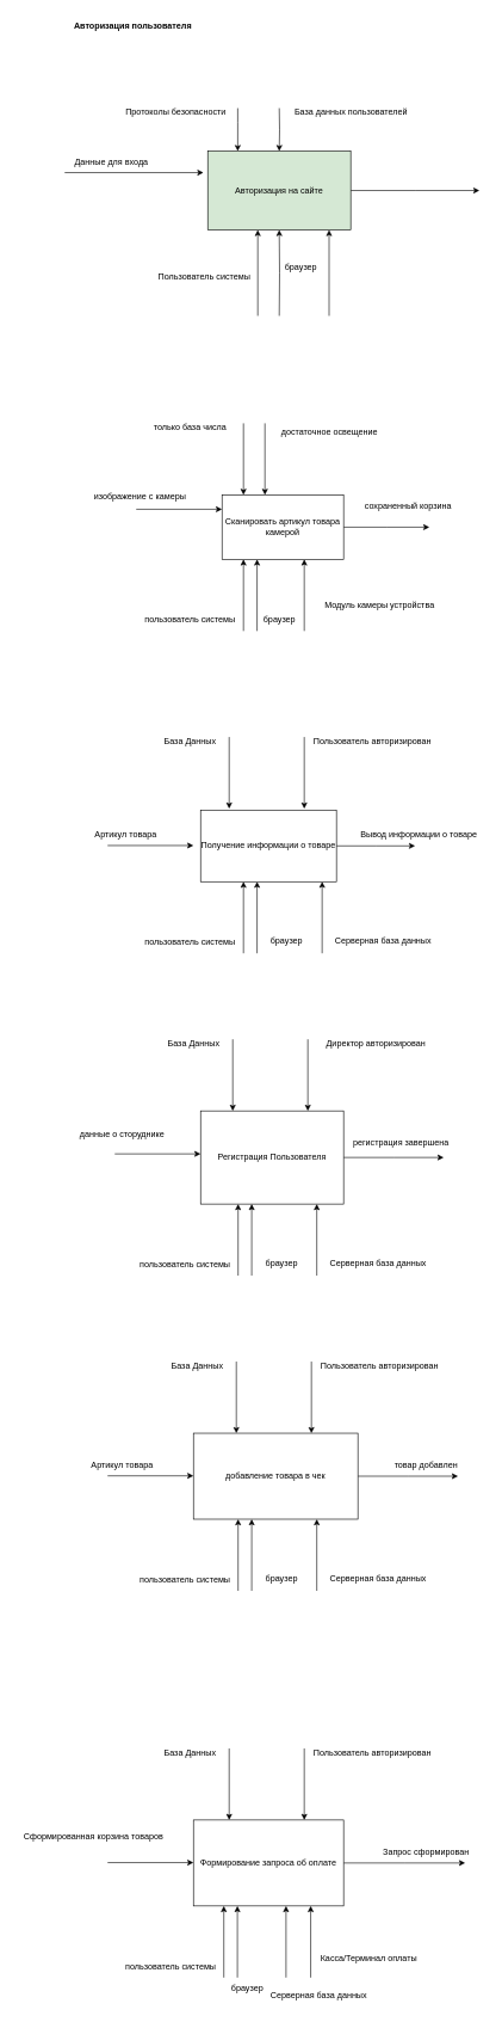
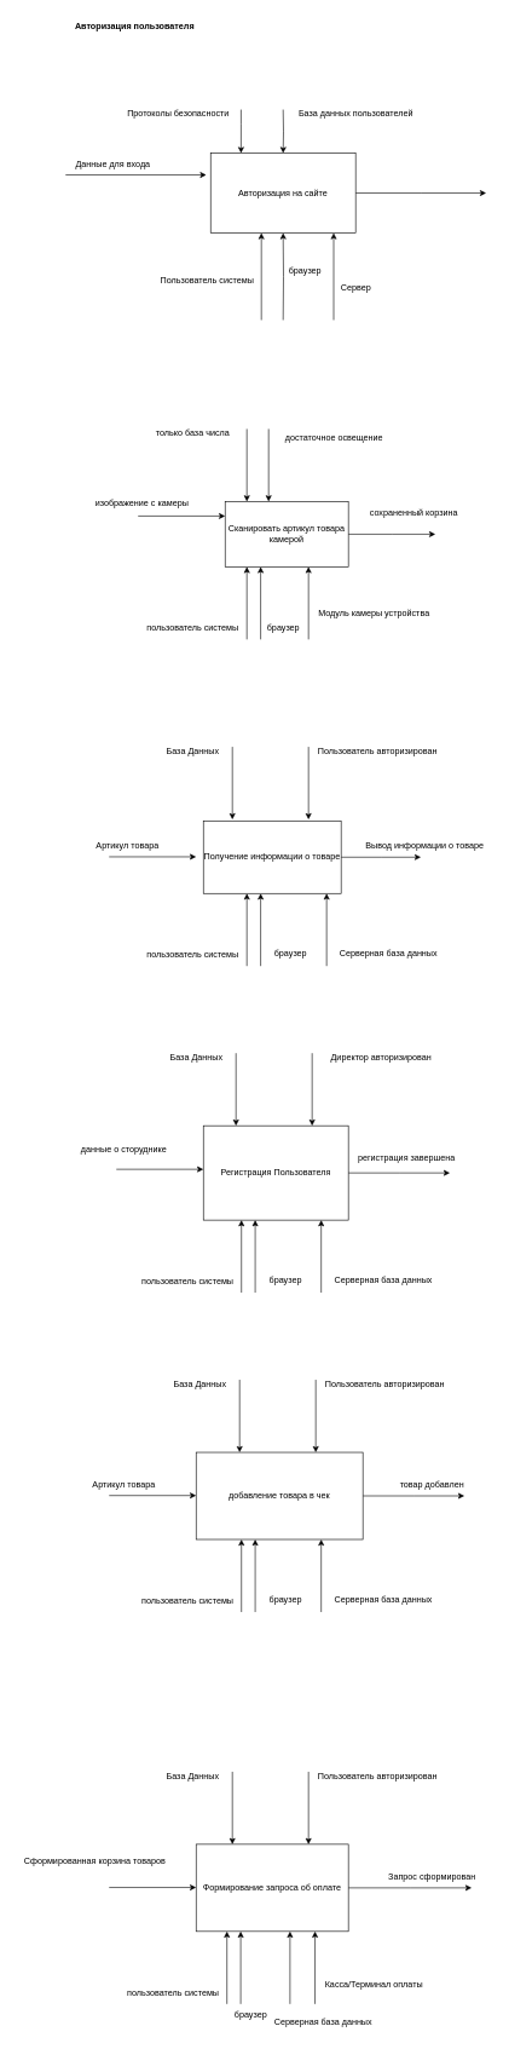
  <mxCell id="0" />
  <mxCell id="1" parent="0" />
  <mxCell id="2" value="Авторизация пользователя" style="text;html=1;align=center;verticalAlign=middle;resizable=0;points=[];autosize=1;strokeColor=none;fillColor=none;fontStyle=1" vertex="1" parent="1"><mxGeometry x="90" y="20" width="190" height="30" as="geometry" /></mxCell>
  <mxCell id="3" style="edgeStyle=orthogonalEdgeStyle;rounded=0;orthogonalLoop=1;jettySize=auto;html=1;" edge="1" parent="1" target="6"><mxGeometry relative="1" as="geometry"><mxPoint x="390" y="150" as="sourcePoint" /></mxGeometry></mxCell>
  <mxCell id="4" style="edgeStyle=orthogonalEdgeStyle;rounded=0;orthogonalLoop=1;jettySize=auto;html=1;" edge="1" parent="1" source="6"><mxGeometry relative="1" as="geometry"><mxPoint x="670" y="265" as="targetPoint" /></mxGeometry></mxCell>
  <mxCell id="5" style="edgeStyle=orthogonalEdgeStyle;rounded=0;orthogonalLoop=1;jettySize=auto;html=1;" edge="1" parent="1" target="6"><mxGeometry relative="1" as="geometry"><mxPoint x="390" y="440" as="sourcePoint" /></mxGeometry></mxCell>
- <mxCell id="6" value="Авторизация на сайте" style="rounded=0;whiteSpace=wrap;html=1;fillColor=#d5e8d4;" vertex="1" parent="1"><mxGeometry x="290" y="210" width="200" height="110" as="geometry" /></mxCell>
+ <mxCell id="6" value="Авторизация на сайте" style="rounded=0;whiteSpace=wrap;html=1;" vertex="1" parent="1"><mxGeometry x="290" y="210" width="200" height="110" as="geometry" /></mxCell>
  <mxCell id="7" value="" style="endArrow=classic;html=1;rounded=0;entryX=-0.03;entryY=0.273;entryDx=0;entryDy=0;entryPerimeter=0;" edge="1" parent="1" target="6"><mxGeometry width="50" height="50" relative="1" as="geometry"><mxPoint x="90" y="240" as="sourcePoint" /><mxPoint x="430" y="190" as="targetPoint" /></mxGeometry></mxCell>
  <mxCell id="8" value="Данные для входа" style="text;html=1;align=center;verticalAlign=middle;resizable=0;points=[];autosize=1;strokeColor=none;fillColor=none;" vertex="1" parent="1"><mxGeometry x="90" y="210" width="130" height="30" as="geometry" /></mxCell>
  <mxCell id="9" value="База данных пользователей" style="text;html=1;align=center;verticalAlign=middle;resizable=0;points=[];autosize=1;strokeColor=none;fillColor=none;" vertex="1" parent="1"><mxGeometry x="400" y="140" width="180" height="30" as="geometry" /></mxCell>
  <mxCell id="10" value="Пользователь системы" style="text;html=1;align=center;verticalAlign=middle;resizable=0;points=[];autosize=1;strokeColor=none;fillColor=none;" vertex="1" parent="1"><mxGeometry x="210" y="370" width="150" height="30" as="geometry" /></mxCell>
  <mxCell id="11" value="браузер" style="text;html=1;align=center;verticalAlign=middle;resizable=0;points=[];autosize=1;strokeColor=none;fillColor=none;" vertex="1" parent="1"><mxGeometry x="385" y="358" width="70" height="30" as="geometry" /></mxCell>
  <mxCell id="12" style="edgeStyle=orthogonalEdgeStyle;rounded=0;orthogonalLoop=1;jettySize=auto;html=1;" edge="1" parent="1" source="13"><mxGeometry relative="1" as="geometry"><mxPoint x="600" y="735" as="targetPoint" /></mxGeometry></mxCell>
  <mxCell id="13" value="Сканировать артикул товара камерой" style="rounded=0;whiteSpace=wrap;html=1;" vertex="1" parent="1"><mxGeometry x="310" y="690" width="170" height="90" as="geometry" /></mxCell>
  <mxCell id="14" value="" style="endArrow=classic;html=1;rounded=0;" edge="1" parent="1"><mxGeometry width="50" height="50" relative="1" as="geometry"><mxPoint x="340" y="880" as="sourcePoint" /><mxPoint x="340" y="780" as="targetPoint" /></mxGeometry></mxCell>
  <mxCell id="15" value="пользователь системы" style="text;html=1;align=center;verticalAlign=middle;resizable=0;points=[];autosize=1;strokeColor=none;fillColor=none;" vertex="1" parent="1"><mxGeometry x="190" y="850" width="150" height="30" as="geometry" /></mxCell>
  <mxCell id="16" value="" style="endArrow=classic;html=1;rounded=0;" edge="1" parent="1"><mxGeometry width="50" height="50" relative="1" as="geometry"><mxPoint x="359" y="880" as="sourcePoint" /><mxPoint x="359" y="780" as="targetPoint" /></mxGeometry></mxCell>
  <mxCell id="17" value="браузер" style="text;html=1;align=center;verticalAlign=middle;resizable=0;points=[];autosize=1;strokeColor=none;fillColor=none;" vertex="1" parent="1"><mxGeometry x="355" y="850" width="70" height="30" as="geometry" /></mxCell>
  <mxCell id="18" value="" style="endArrow=classic;html=1;rounded=0;" edge="1" parent="1"><mxGeometry width="50" height="50" relative="1" as="geometry"><mxPoint x="425" y="880" as="sourcePoint" /><mxPoint x="425" y="780" as="targetPoint" /></mxGeometry></mxCell>
- <mxCell id="19" value="Модуль камеры устройства" style="text;html=1;align=center;verticalAlign=middle;resizable=0;points=[];autosize=1;strokeColor=none;fillColor=none;" vertex="1" parent="1"><mxGeometry x="440" y="830" width="180" height="30" as="geometry" /></mxCell>
+ <mxCell id="19" value="Модуль камеры устройства" style="text;html=1;align=center;verticalAlign=middle;resizable=0;points=[];autosize=1;strokeColor=none;fillColor=none;" vertex="1" parent="1"><mxGeometry x="425" y="830" width="180" height="30" as="geometry" /></mxCell>
  <mxCell id="20" value="" style="endArrow=classic;html=1;rounded=0;" edge="1" parent="1"><mxGeometry width="50" height="50" relative="1" as="geometry"><mxPoint x="190" y="710" as="sourcePoint" /><mxPoint x="310" y="710" as="targetPoint" /></mxGeometry></mxCell>
  <mxCell id="21" value="изображение с камеры" style="text;html=1;align=center;verticalAlign=middle;resizable=0;points=[];autosize=1;strokeColor=none;fillColor=none;" vertex="1" parent="1"><mxGeometry x="120" y="678" width="150" height="30" as="geometry" /></mxCell>
  <mxCell id="22" value="" style="endArrow=classic;html=1;rounded=0;" edge="1" parent="1"><mxGeometry width="50" height="50" relative="1" as="geometry"><mxPoint x="340" y="590" as="sourcePoint" /><mxPoint x="340" y="690" as="targetPoint" /></mxGeometry></mxCell>
  <mxCell id="23" value="только база числа" style="text;html=1;align=center;verticalAlign=middle;resizable=0;points=[];autosize=1;strokeColor=none;fillColor=none;" vertex="1" parent="1"><mxGeometry x="190" y="580" width="150" height="30" as="geometry" /></mxCell>
  <mxCell id="24" value="" style="endArrow=classic;html=1;rounded=0;" edge="1" parent="1"><mxGeometry width="50" height="50" relative="1" as="geometry"><mxPoint x="370" y="590" as="sourcePoint" /><mxPoint x="370" y="690" as="targetPoint" /></mxGeometry></mxCell>
  <mxCell id="25" value="достаточное освещение" style="text;html=1;align=center;verticalAlign=middle;resizable=0;points=[];autosize=1;strokeColor=none;fillColor=none;" vertex="1" parent="1"><mxGeometry x="380" y="588" width="160" height="30" as="geometry" /></mxCell>
  <mxCell id="26" value="сохраненный корзина" style="text;html=1;align=center;verticalAlign=middle;resizable=0;points=[];autosize=1;strokeColor=none;fillColor=none;" vertex="1" parent="1"><mxGeometry x="500" y="690" width="140" height="30" as="geometry" /></mxCell>
  <mxCell id="27" style="edgeStyle=orthogonalEdgeStyle;rounded=0;orthogonalLoop=1;jettySize=auto;html=1;" edge="1" parent="1" source="28"><mxGeometry relative="1" as="geometry"><mxPoint x="580" y="1180" as="targetPoint" /></mxGeometry></mxCell>
  <mxCell id="28" value="Получение информации о товаре" style="rounded=0;whiteSpace=wrap;html=1;" vertex="1" parent="1"><mxGeometry x="280" y="1130" width="190" height="100" as="geometry" /></mxCell>
  <mxCell id="29" value="" style="endArrow=classic;html=1;rounded=0;" edge="1" parent="1"><mxGeometry width="50" height="50" relative="1" as="geometry"><mxPoint x="340" y="1330" as="sourcePoint" /><mxPoint x="340" y="1230" as="targetPoint" /></mxGeometry></mxCell>
  <mxCell id="30" value="пользователь системы" style="text;html=1;align=center;verticalAlign=middle;resizable=0;points=[];autosize=1;strokeColor=none;fillColor=none;" vertex="1" parent="1"><mxGeometry x="190" y="1300" width="150" height="30" as="geometry" /></mxCell>
  <mxCell id="31" value="" style="endArrow=classic;html=1;rounded=0;" edge="1" parent="1"><mxGeometry width="50" height="50" relative="1" as="geometry"><mxPoint x="359" y="1330" as="sourcePoint" /><mxPoint x="359" y="1230" as="targetPoint" /></mxGeometry></mxCell>
  <mxCell id="32" value="браузер" style="text;html=1;align=center;verticalAlign=middle;resizable=0;points=[];autosize=1;strokeColor=none;fillColor=none;" vertex="1" parent="1"><mxGeometry x="365" y="1298" width="70" height="30" as="geometry" /></mxCell>
  <mxCell id="33" value="" style="endArrow=classic;html=1;rounded=0;" edge="1" parent="1"><mxGeometry width="50" height="50" relative="1" as="geometry"><mxPoint x="150" y="1179.5" as="sourcePoint" /><mxPoint x="270" y="1179.5" as="targetPoint" /></mxGeometry></mxCell>
  <mxCell id="34" value="Артикул товара" style="text;html=1;align=center;verticalAlign=middle;resizable=0;points=[];autosize=1;strokeColor=none;fillColor=none;" vertex="1" parent="1"><mxGeometry x="120" y="1150" width="110" height="30" as="geometry" /></mxCell>
  <mxCell id="35" value="" style="endArrow=classic;html=1;rounded=0;" edge="1" parent="1"><mxGeometry width="50" height="50" relative="1" as="geometry"><mxPoint x="320" y="1028" as="sourcePoint" /><mxPoint x="320" y="1128" as="targetPoint" /></mxGeometry></mxCell>
  <mxCell id="36" value="База Данных" style="text;html=1;align=center;verticalAlign=middle;resizable=0;points=[];autosize=1;strokeColor=none;fillColor=none;" vertex="1" parent="1"><mxGeometry x="215" y="1020" width="100" height="30" as="geometry" /></mxCell>
  <mxCell id="37" value="" style="endArrow=classic;html=1;rounded=0;" edge="1" parent="1"><mxGeometry width="50" height="50" relative="1" as="geometry"><mxPoint x="425" y="1028" as="sourcePoint" /><mxPoint x="425" y="1128" as="targetPoint" /></mxGeometry></mxCell>
  <mxCell id="38" value="Пользователь авторизирован" style="text;html=1;align=center;verticalAlign=middle;resizable=0;points=[];autosize=1;strokeColor=none;fillColor=none;" vertex="1" parent="1"><mxGeometry x="425" y="1020" width="190" height="30" as="geometry" /></mxCell>
  <mxCell id="39" value="" style="endArrow=classic;html=1;rounded=0;" edge="1" parent="1"><mxGeometry width="50" height="50" relative="1" as="geometry"><mxPoint x="450" y="1330" as="sourcePoint" /><mxPoint x="450" y="1230" as="targetPoint" /></mxGeometry></mxCell>
  <mxCell id="40" value="Серверная база данных" style="text;html=1;align=center;verticalAlign=middle;resizable=0;points=[];autosize=1;strokeColor=none;fillColor=none;" vertex="1" parent="1"><mxGeometry x="455" y="1298" width="160" height="30" as="geometry" /></mxCell>
  <mxCell id="41" value="Вывод информации о товаре" style="text;html=1;align=center;verticalAlign=middle;resizable=0;points=[];autosize=1;strokeColor=none;fillColor=none;" vertex="1" parent="1"><mxGeometry x="490" y="1150" width="190" height="30" as="geometry" /></mxCell>
  <mxCell id="42" style="edgeStyle=orthogonalEdgeStyle;rounded=0;orthogonalLoop=1;jettySize=auto;html=1;" edge="1" parent="1" source="43"><mxGeometry relative="1" as="geometry"><mxPoint x="620" y="1615" as="targetPoint" /></mxGeometry></mxCell>
  <mxCell id="43" value="Регистрация Пользователя" style="rounded=0;whiteSpace=wrap;html=1;" vertex="1" parent="1"><mxGeometry x="280" y="1550" width="200" height="130" as="geometry" /></mxCell>
  <mxCell id="44" value="" style="endArrow=classic;html=1;rounded=0;" edge="1" parent="1"><mxGeometry width="50" height="50" relative="1" as="geometry"><mxPoint x="332.5" y="1780" as="sourcePoint" /><mxPoint x="332.5" y="1680" as="targetPoint" /></mxGeometry></mxCell>
  <mxCell id="45" value="пользователь системы" style="text;html=1;align=center;verticalAlign=middle;resizable=0;points=[];autosize=1;strokeColor=none;fillColor=none;" vertex="1" parent="1"><mxGeometry x="182.5" y="1750" width="150" height="30" as="geometry" /></mxCell>
  <mxCell id="46" value="" style="endArrow=classic;html=1;rounded=0;" edge="1" parent="1"><mxGeometry width="50" height="50" relative="1" as="geometry"><mxPoint x="351.5" y="1780" as="sourcePoint" /><mxPoint x="351.5" y="1680" as="targetPoint" /></mxGeometry></mxCell>
  <mxCell id="47" value="браузер" style="text;html=1;align=center;verticalAlign=middle;resizable=0;points=[];autosize=1;strokeColor=none;fillColor=none;" vertex="1" parent="1"><mxGeometry x="357.5" y="1748" width="70" height="30" as="geometry" /></mxCell>
  <mxCell id="48" value="" style="endArrow=classic;html=1;rounded=0;" edge="1" parent="1"><mxGeometry width="50" height="50" relative="1" as="geometry"><mxPoint x="442.5" y="1780" as="sourcePoint" /><mxPoint x="442.5" y="1680" as="targetPoint" /></mxGeometry></mxCell>
  <mxCell id="49" value="Серверная база данных" style="text;html=1;align=center;verticalAlign=middle;resizable=0;points=[];autosize=1;strokeColor=none;fillColor=none;" vertex="1" parent="1"><mxGeometry x="447.5" y="1748" width="160" height="30" as="geometry" /></mxCell>
  <mxCell id="50" value="" style="endArrow=classic;html=1;rounded=0;" edge="1" parent="1"><mxGeometry width="50" height="50" relative="1" as="geometry"><mxPoint x="325" y="1450" as="sourcePoint" /><mxPoint x="325" y="1550" as="targetPoint" /></mxGeometry></mxCell>
  <mxCell id="51" value="База Данных" style="text;html=1;align=center;verticalAlign=middle;resizable=0;points=[];autosize=1;strokeColor=none;fillColor=none;" vertex="1" parent="1"><mxGeometry x="220" y="1442" width="100" height="30" as="geometry" /></mxCell>
  <mxCell id="52" value="" style="endArrow=classic;html=1;rounded=0;" edge="1" parent="1"><mxGeometry width="50" height="50" relative="1" as="geometry"><mxPoint x="430" y="1450" as="sourcePoint" /><mxPoint x="430" y="1550" as="targetPoint" /></mxGeometry></mxCell>
  <mxCell id="53" value="Директор авторизирован" style="text;html=1;align=center;verticalAlign=middle;resizable=0;points=[];autosize=1;strokeColor=none;fillColor=none;" vertex="1" parent="1"><mxGeometry x="445" y="1442" width="160" height="30" as="geometry" /></mxCell>
  <mxCell id="54" value="" style="endArrow=classic;html=1;rounded=0;" edge="1" parent="1"><mxGeometry width="50" height="50" relative="1" as="geometry"><mxPoint x="160" y="1610" as="sourcePoint" /><mxPoint x="280" y="1610" as="targetPoint" /></mxGeometry></mxCell>
  <mxCell id="55" value="данные о сторуднике" style="text;html=1;align=center;verticalAlign=middle;resizable=0;points=[];autosize=1;strokeColor=none;fillColor=none;" vertex="1" parent="1"><mxGeometry x="100" y="1568" width="140" height="30" as="geometry" /></mxCell>
  <mxCell id="56" value="регистрация завершена" style="text;html=1;align=center;verticalAlign=middle;resizable=0;points=[];autosize=1;strokeColor=none;fillColor=none;" vertex="1" parent="1"><mxGeometry x="480" y="1580" width="160" height="30" as="geometry" /></mxCell>
  <mxCell id="57" style="edgeStyle=orthogonalEdgeStyle;rounded=0;orthogonalLoop=1;jettySize=auto;html=1;" edge="1" parent="1" source="58"><mxGeometry relative="1" as="geometry"><mxPoint x="640" y="2060" as="targetPoint" /></mxGeometry></mxCell>
  <mxCell id="58" value="добавление товара в чек" style="rounded=0;whiteSpace=wrap;html=1;" vertex="1" parent="1"><mxGeometry x="270" y="2000" width="230" height="120" as="geometry" /></mxCell>
  <mxCell id="59" value="" style="endArrow=classic;html=1;rounded=0;" edge="1" parent="1"><mxGeometry width="50" height="50" relative="1" as="geometry"><mxPoint x="332.5" y="2220" as="sourcePoint" /><mxPoint x="332.5" y="2120" as="targetPoint" /></mxGeometry></mxCell>
  <mxCell id="60" value="пользователь системы" style="text;html=1;align=center;verticalAlign=middle;resizable=0;points=[];autosize=1;strokeColor=none;fillColor=none;" vertex="1" parent="1"><mxGeometry x="182.5" y="2190" width="150" height="30" as="geometry" /></mxCell>
  <mxCell id="61" value="" style="endArrow=classic;html=1;rounded=0;" edge="1" parent="1"><mxGeometry width="50" height="50" relative="1" as="geometry"><mxPoint x="351.5" y="2220" as="sourcePoint" /><mxPoint x="351.5" y="2120" as="targetPoint" /></mxGeometry></mxCell>
  <mxCell id="62" value="браузер" style="text;html=1;align=center;verticalAlign=middle;resizable=0;points=[];autosize=1;strokeColor=none;fillColor=none;" vertex="1" parent="1"><mxGeometry x="357.5" y="2188" width="70" height="30" as="geometry" /></mxCell>
  <mxCell id="63" value="" style="endArrow=classic;html=1;rounded=0;" edge="1" parent="1"><mxGeometry width="50" height="50" relative="1" as="geometry"><mxPoint x="442.5" y="2220" as="sourcePoint" /><mxPoint x="442.5" y="2120" as="targetPoint" /></mxGeometry></mxCell>
  <mxCell id="64" value="Серверная база данных" style="text;html=1;align=center;verticalAlign=middle;resizable=0;points=[];autosize=1;strokeColor=none;fillColor=none;" vertex="1" parent="1"><mxGeometry x="447.5" y="2188" width="160" height="30" as="geometry" /></mxCell>
  <mxCell id="65" value="" style="endArrow=classic;html=1;rounded=0;" edge="1" parent="1"><mxGeometry width="50" height="50" relative="1" as="geometry"><mxPoint x="150" y="2059.5" as="sourcePoint" /><mxPoint x="270" y="2059.5" as="targetPoint" /></mxGeometry></mxCell>
  <mxCell id="66" value="Артикул товара" style="text;html=1;align=center;verticalAlign=middle;resizable=0;points=[];autosize=1;strokeColor=none;fillColor=none;" vertex="1" parent="1"><mxGeometry x="115" y="2030" width="110" height="30" as="geometry" /></mxCell>
  <mxCell id="67" value="" style="endArrow=classic;html=1;rounded=0;" edge="1" parent="1"><mxGeometry width="50" height="50" relative="1" as="geometry"><mxPoint x="330" y="1900" as="sourcePoint" /><mxPoint x="330" y="2000" as="targetPoint" /></mxGeometry></mxCell>
  <mxCell id="68" value="База Данных" style="text;html=1;align=center;verticalAlign=middle;resizable=0;points=[];autosize=1;strokeColor=none;fillColor=none;" vertex="1" parent="1"><mxGeometry x="225" y="1892" width="100" height="30" as="geometry" /></mxCell>
  <mxCell id="69" value="" style="endArrow=classic;html=1;rounded=0;" edge="1" parent="1"><mxGeometry width="50" height="50" relative="1" as="geometry"><mxPoint x="435" y="1900" as="sourcePoint" /><mxPoint x="435" y="2000" as="targetPoint" /></mxGeometry></mxCell>
  <mxCell id="70" value="Пользователь авторизирован" style="text;html=1;align=center;verticalAlign=middle;resizable=0;points=[];autosize=1;strokeColor=none;fillColor=none;" vertex="1" parent="1"><mxGeometry x="435" y="1892" width="190" height="30" as="geometry" /></mxCell>
  <mxCell id="71" value="товар добавлен" style="text;html=1;align=center;verticalAlign=middle;resizable=0;points=[];autosize=1;strokeColor=none;fillColor=none;" vertex="1" parent="1"><mxGeometry x="540" y="2030" width="110" height="30" as="geometry" /></mxCell>
  <mxCell id="72" style="edgeStyle=orthogonalEdgeStyle;rounded=0;orthogonalLoop=1;jettySize=auto;html=1;" edge="1" parent="1" source="73"><mxGeometry relative="1" as="geometry"><mxPoint x="650" y="2600" as="targetPoint" /></mxGeometry></mxCell>
  <mxCell id="73" value="Формирование запроса об оплате" style="rounded=0;whiteSpace=wrap;html=1;" vertex="1" parent="1"><mxGeometry x="270" y="2540" width="210" height="120" as="geometry" /></mxCell>
  <mxCell id="74" value="" style="endArrow=classic;html=1;rounded=0;" edge="1" parent="1"><mxGeometry width="50" height="50" relative="1" as="geometry"><mxPoint x="312.5" y="2760" as="sourcePoint" /><mxPoint x="312.5" y="2660" as="targetPoint" /></mxGeometry></mxCell>
  <mxCell id="75" value="пользователь системы" style="text;html=1;align=center;verticalAlign=middle;resizable=0;points=[];autosize=1;strokeColor=none;fillColor=none;" vertex="1" parent="1"><mxGeometry x="162.5" y="2730" width="150" height="30" as="geometry" /></mxCell>
  <mxCell id="76" value="" style="endArrow=classic;html=1;rounded=0;" edge="1" parent="1"><mxGeometry width="50" height="50" relative="1" as="geometry"><mxPoint x="331.5" y="2760" as="sourcePoint" /><mxPoint x="331.5" y="2660" as="targetPoint" /></mxGeometry></mxCell>
  <mxCell id="77" value="браузер" style="text;html=1;align=center;verticalAlign=middle;resizable=0;points=[];autosize=1;strokeColor=none;fillColor=none;" vertex="1" parent="1"><mxGeometry x="310" y="2760" width="70" height="30" as="geometry" /></mxCell>
  <mxCell id="78" value="" style="endArrow=classic;html=1;rounded=0;" edge="1" parent="1"><mxGeometry width="50" height="50" relative="1" as="geometry"><mxPoint x="399.5" y="2760" as="sourcePoint" /><mxPoint x="399.5" y="2660" as="targetPoint" /></mxGeometry></mxCell>
  <mxCell id="79" value="Серверная база данных" style="text;html=1;align=center;verticalAlign=middle;resizable=0;points=[];autosize=1;strokeColor=none;fillColor=none;" vertex="1" parent="1"><mxGeometry x="365" y="2770" width="160" height="30" as="geometry" /></mxCell>
  <mxCell id="80" value="" style="endArrow=classic;html=1;rounded=0;" edge="1" parent="1"><mxGeometry width="50" height="50" relative="1" as="geometry"><mxPoint x="434" y="2760" as="sourcePoint" /><mxPoint x="434" y="2660" as="targetPoint" /></mxGeometry></mxCell>
  <mxCell id="81" value="Касса/Терминал оплаты" style="text;html=1;align=center;verticalAlign=middle;resizable=0;points=[];autosize=1;strokeColor=none;fillColor=none;" vertex="1" parent="1"><mxGeometry x="435" y="2718" width="160" height="30" as="geometry" /></mxCell>
  <mxCell id="82" value="" style="endArrow=classic;html=1;rounded=0;" edge="1" parent="1"><mxGeometry width="50" height="50" relative="1" as="geometry"><mxPoint x="150" y="2599.5" as="sourcePoint" /><mxPoint x="270" y="2599.5" as="targetPoint" /></mxGeometry></mxCell>
  <mxCell id="83" value="Сформированная корзина товаров" style="text;html=1;align=center;verticalAlign=middle;resizable=0;points=[];autosize=1;strokeColor=none;fillColor=none;" vertex="1" parent="1"><mxGeometry x="20" y="2548" width="220" height="30" as="geometry" /></mxCell>
  <mxCell id="84" value="" style="endArrow=classic;html=1;rounded=0;" edge="1" parent="1"><mxGeometry width="50" height="50" relative="1" as="geometry"><mxPoint x="320" y="2440" as="sourcePoint" /><mxPoint x="320" y="2540" as="targetPoint" /></mxGeometry></mxCell>
  <mxCell id="85" value="База Данных" style="text;html=1;align=center;verticalAlign=middle;resizable=0;points=[];autosize=1;strokeColor=none;fillColor=none;" vertex="1" parent="1"><mxGeometry x="215" y="2432" width="100" height="30" as="geometry" /></mxCell>
  <mxCell id="86" value="" style="endArrow=classic;html=1;rounded=0;" edge="1" parent="1"><mxGeometry width="50" height="50" relative="1" as="geometry"><mxPoint x="425" y="2440" as="sourcePoint" /><mxPoint x="425" y="2540" as="targetPoint" /></mxGeometry></mxCell>
  <mxCell id="87" value="Пользователь авторизирован" style="text;html=1;align=center;verticalAlign=middle;resizable=0;points=[];autosize=1;strokeColor=none;fillColor=none;" vertex="1" parent="1"><mxGeometry x="425" y="2432" width="190" height="30" as="geometry" /></mxCell>
  <mxCell id="88" value="Запрос сформирован" style="text;html=1;align=center;verticalAlign=middle;resizable=0;points=[];autosize=1;strokeColor=none;fillColor=none;" vertex="1" parent="1"><mxGeometry x="525" y="2570" width="140" height="30" as="geometry" /></mxCell>
  <mxCell id="89" style="edgeStyle=orthogonalEdgeStyle;rounded=0;orthogonalLoop=1;jettySize=auto;html=1;" edge="1" parent="1"><mxGeometry relative="1" as="geometry"><mxPoint x="360" y="320" as="targetPoint" /><mxPoint x="360" y="440" as="sourcePoint" /></mxGeometry></mxCell>
  <mxCell id="90" style="edgeStyle=orthogonalEdgeStyle;rounded=0;orthogonalLoop=1;jettySize=auto;html=1;" edge="1" parent="1"><mxGeometry relative="1" as="geometry"><mxPoint x="331.96" y="210" as="targetPoint" /><mxPoint x="331.96" y="150" as="sourcePoint" /><Array as="points"><mxPoint x="331.96" y="170" /><mxPoint x="331.96" y="170" /></Array></mxGeometry></mxCell>
  <mxCell id="91" value="Протоколы безопасности" style="text;html=1;align=center;verticalAlign=middle;resizable=0;points=[];autosize=1;strokeColor=none;fillColor=none;" vertex="1" parent="1"><mxGeometry x="165" y="140" width="160" height="30" as="geometry" /></mxCell>
  <mxCell id="92" style="edgeStyle=orthogonalEdgeStyle;rounded=0;orthogonalLoop=1;jettySize=auto;html=1;" edge="1" parent="1"><mxGeometry relative="1" as="geometry"><mxPoint x="459.73" y="320" as="targetPoint" /><mxPoint x="459.73" y="440" as="sourcePoint" /></mxGeometry></mxCell>
+ <mxCell id="93" value="Сервер" style="text;html=1;align=center;verticalAlign=middle;resizable=0;points=[];autosize=1;strokeColor=none;fillColor=none;" vertex="1" parent="1"><mxGeometry x="455" y="380" width="70" height="30" as="geometry" /></mxCell>
